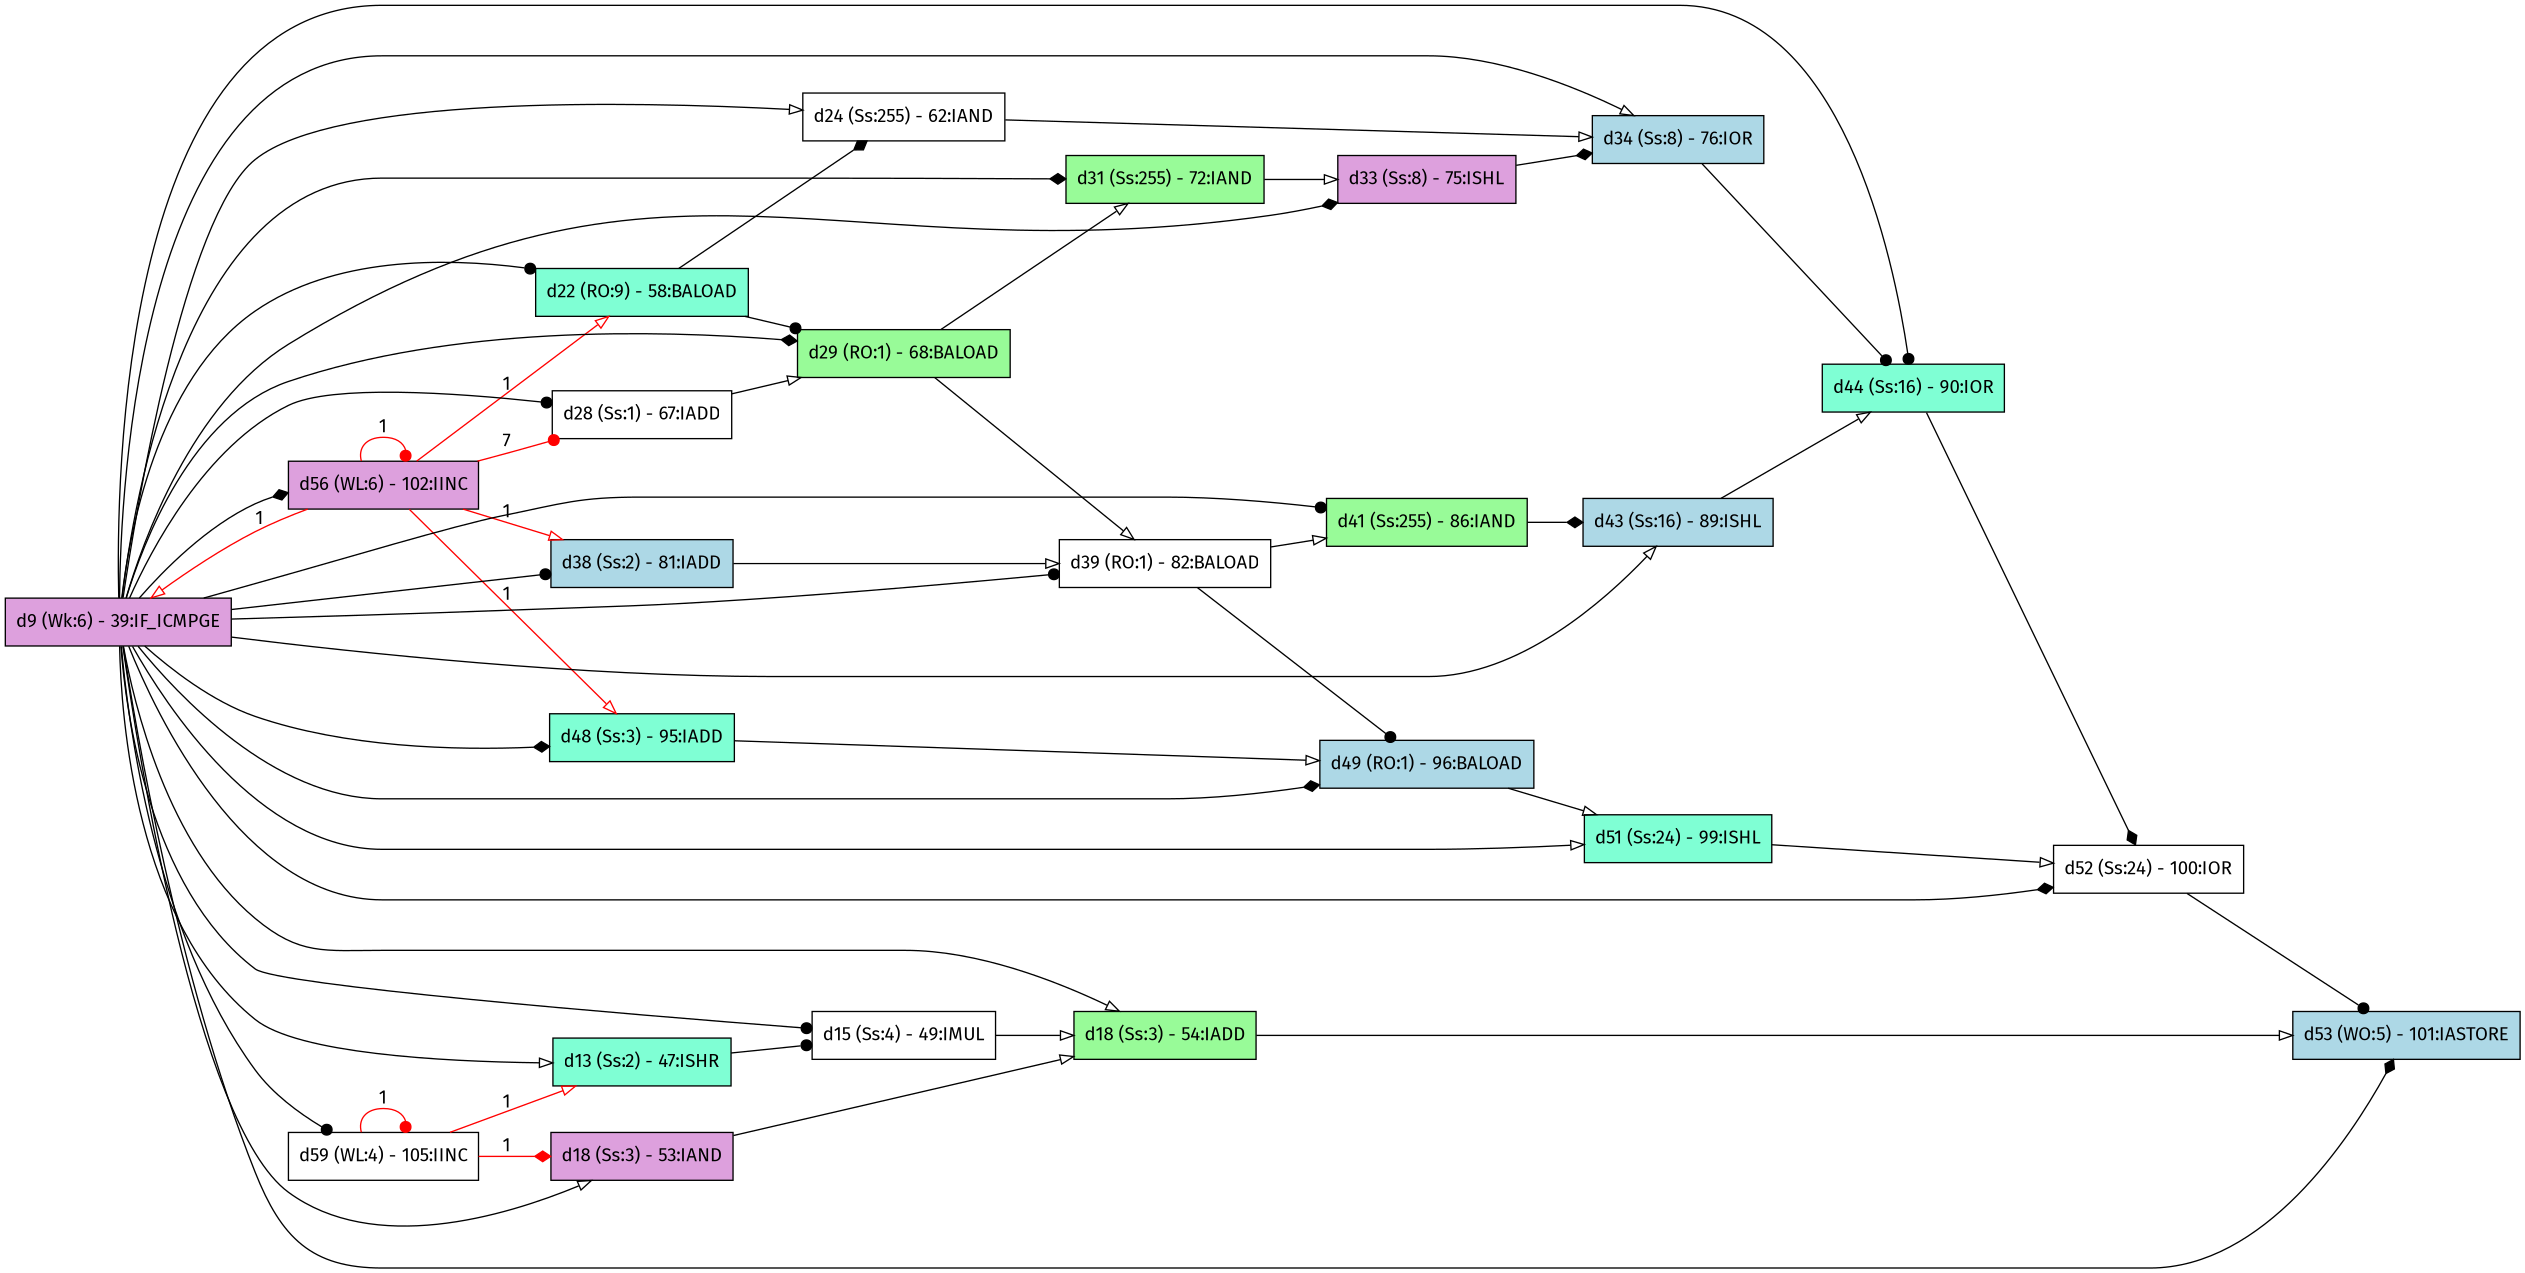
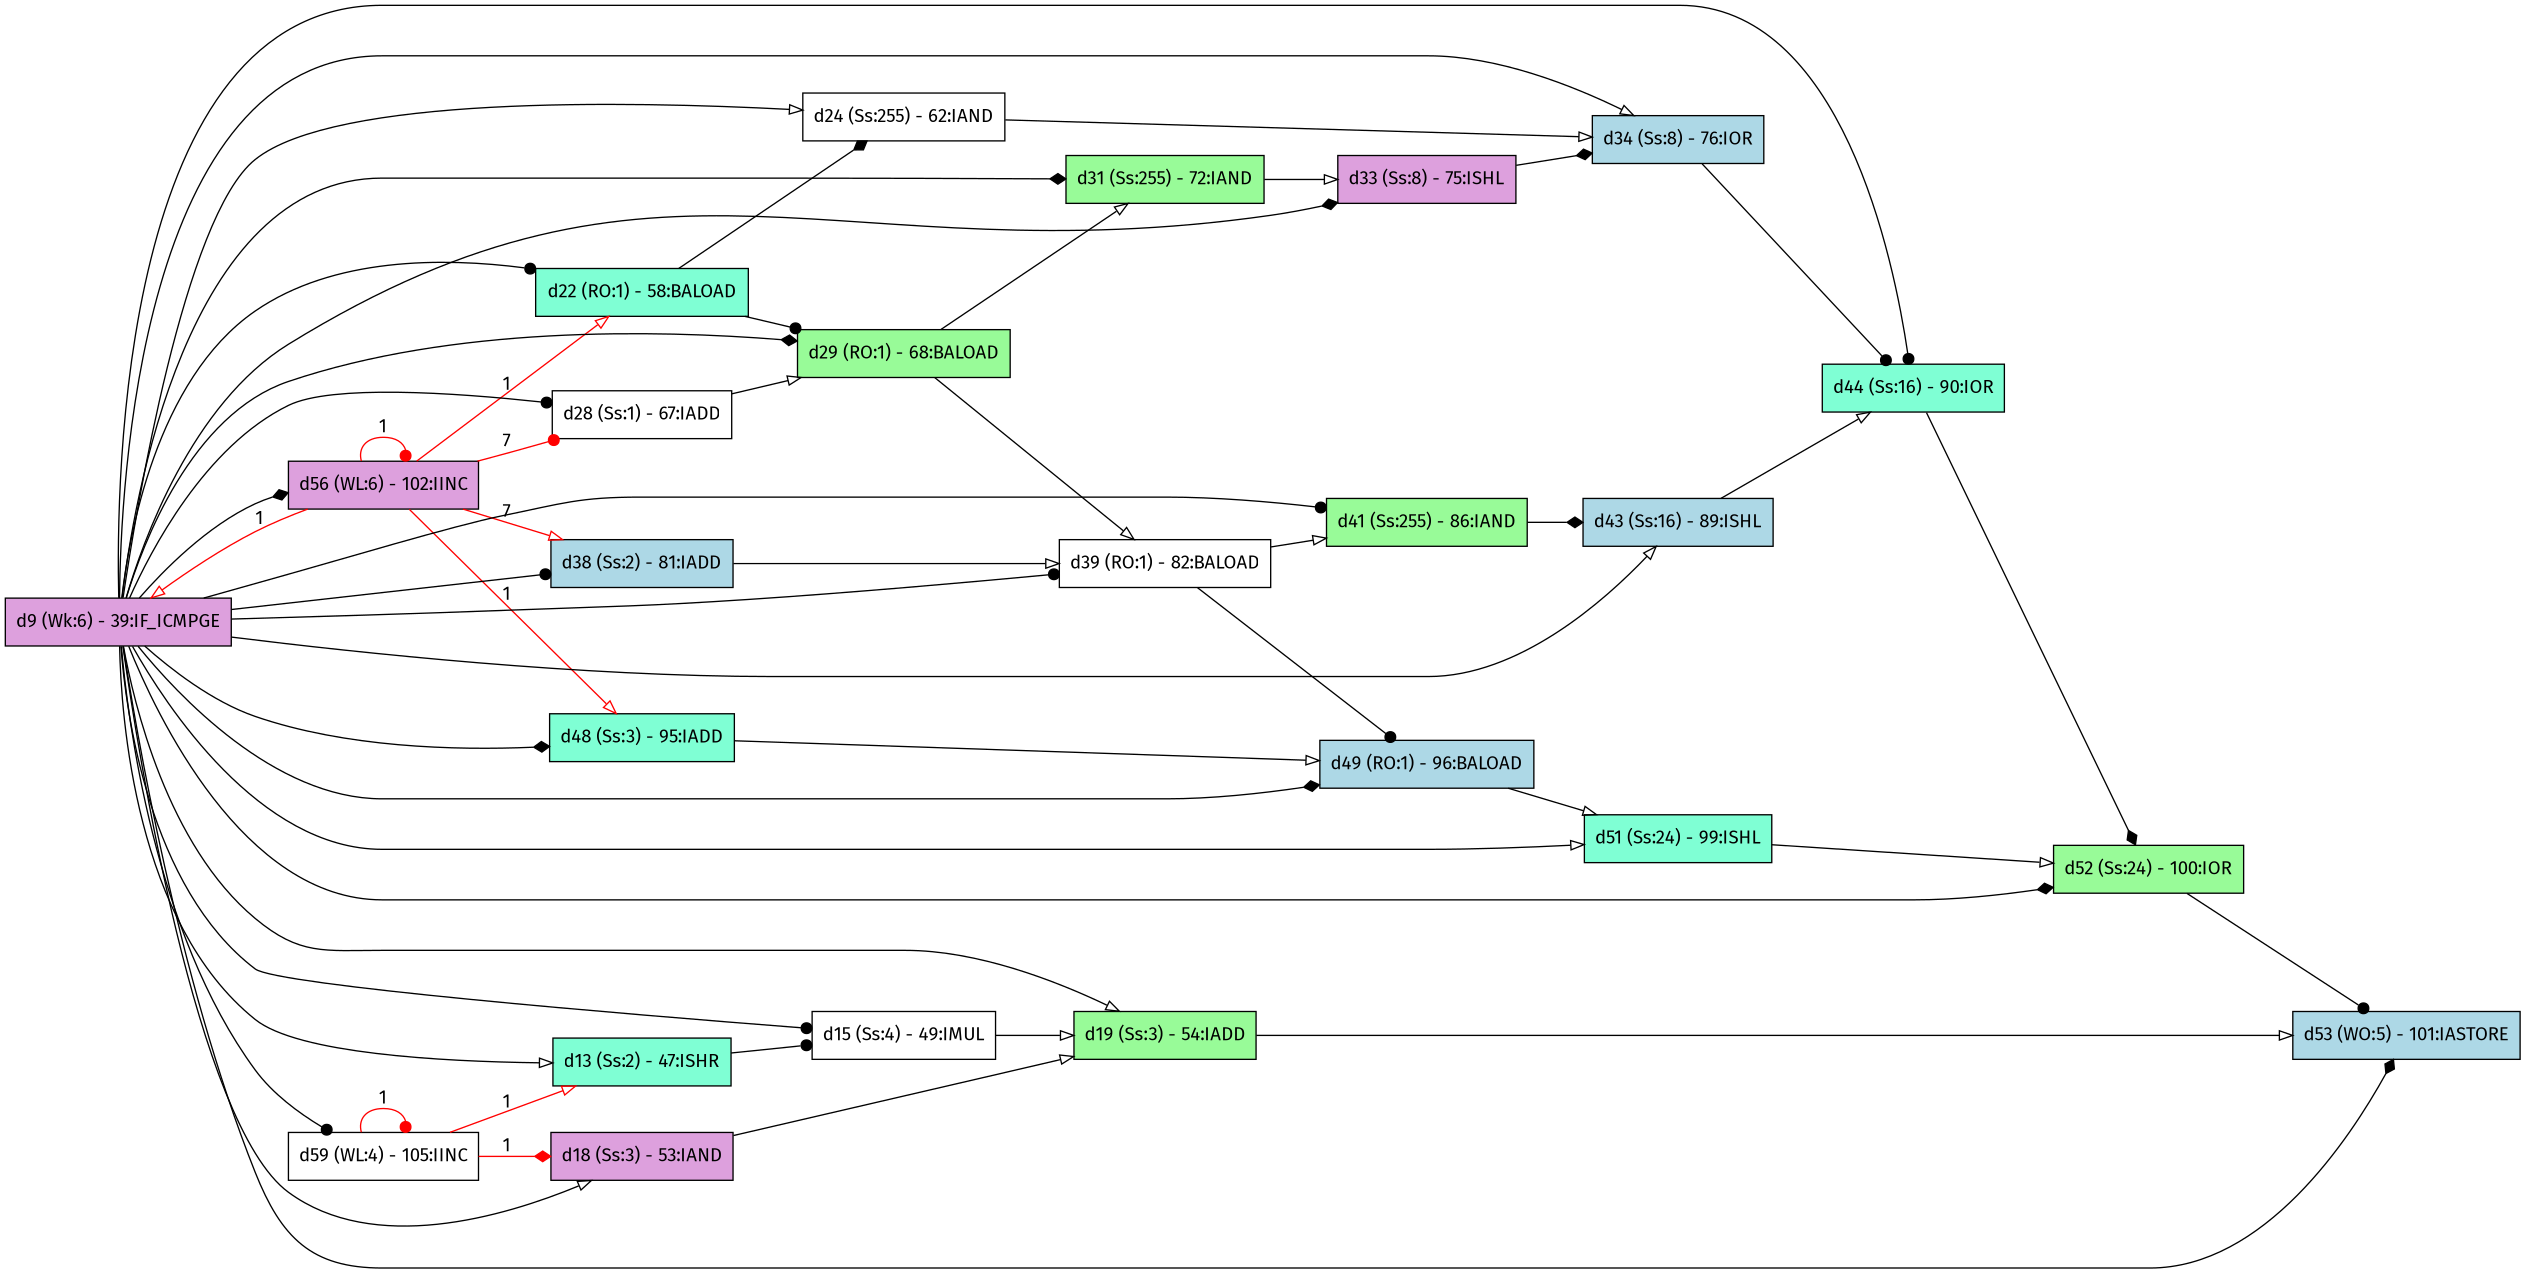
  digraph {
    fontname="Fira Sans"
    rankdir=LR
    node [fillcolor=aquamarine fontname="Fira Sans" shape=box style=filled]
    edge [arrowhead=onormal fontname="Fira Sans"]
    n1 [label="d51 (Ss:24) - 99:ISHL"]
-   n2 [fillcolor=white label="d52 (Ss:24) - 100:IOR"]
+   n2 [fillcolor=palegreen label="d52 (Ss:24) - 100:IOR"]
    n3 [fillcolor=lightblue label="d53 (WO:5) - 101:IASTORE"]
    n4 [fillcolor=palegreen label="d29 (RO:1) - 68:BALOAD"]
    n5 [fillcolor=palegreen label="d31 (Ss:255) - 72:IAND"]
    n6 [fillcolor=white label="d39 (RO:1) - 82:BALOAD"]
    n7 [fillcolor=plum label="d33 (Ss:8) - 75:ISHL"]
    n8 [fillcolor=lightblue label="d49 (RO:1) - 96:BALOAD"]
    n9 [fillcolor=palegreen label="d41 (Ss:255) - 86:IAND"]
    n10 [fillcolor=lightblue label="d34 (Ss:8) - 76:IOR"]
    n11 [fillcolor=lightblue label="d43 (Ss:16) - 89:ISHL"]
    n12 [label="d44 (Ss:16) - 90:IOR"]
    n13 [label="d13 (Ss:2) - 47:ISHR"]
    n14 [fillcolor=white label="d15 (Ss:4) - 49:IMUL"]
-   n15 [fillcolor=palegreen label="d18 (Ss:3) - 54:IADD"]
+   n15 [fillcolor=palegreen label="d19 (Ss:3) - 54:IADD"]
    n16 [fillcolor=white label="d28 (Ss:1) - 67:IADD"]
    n17 [fillcolor=plum label="d18 (Ss:3) - 53:IAND"]
    n18 [fillcolor=white label="d59 (WL:4) - 105:IINC"]
    n19 [fillcolor=lightblue label="d38 (Ss:2) - 81:IADD"]
    n20 [label="d48 (Ss:3) - 95:IADD"]
    n21 [fillcolor=white label="d24 (Ss:255) - 62:IAND"]
    n22 [fillcolor=plum label="d56 (WL:6) - 102:IINC"]
    n23 [fillcolor=plum label="d9 (Wk:6) - 39:IF_ICMPGE"]
-   n24 [label="d22 (RO:9) - 58:BALOAD"]
+   n24 [label="d22 (RO:1) - 58:BALOAD"]
    n1 -> n2
    n2 -> n3 [arrowhead=dot]
    n4 -> n5
    n4 -> n6
    n5 -> n7
    n6 -> n8 [arrowhead=dot]
    n6 -> n9
    n7 -> n10 [arrowhead=diamond]
    n8 -> n1
    n9 -> n11 [arrowhead=diamond]
    n10 -> n12 [arrowhead=dot]
    n11 -> n12
    n12 -> n2 [arrowhead=diamond]
    n13 -> n14 [arrowhead=dot]
    n14 -> n15
    n15 -> n3
    n16 -> n4
    n17 -> n15
    n18 -> n13 [color=red label=1]
    n18 -> n17 [arrowhead=diamond color=red label=1]
    n18 -> n18 [arrowhead=dot color=red label=1]
    n19 -> n6
    n20 -> n8
    n21 -> n10
    n22 -> n16 [arrowhead=dot color=red label=7]
-   n22 -> n19 [color=red label=1]
+   n22 -> n19 [color=red label=7]
    n22 -> n20 [color=red label=1]
    n22 -> n22 [arrowhead=dot color=red label=1]
    n22 -> n23 [color=red label=1]
    n22 -> n24 [color=red label=1]
    n23 -> n1
    n23 -> n2 [arrowhead=diamond]
    n23 -> n3 [arrowhead=diamond]
    n23 -> n4 [arrowhead=diamond]
    n23 -> n5 [arrowhead=diamond]
    n23 -> n6 [arrowhead=dot]
    n23 -> n7 [arrowhead=diamond]
    n23 -> n8 [arrowhead=diamond]
    n23 -> n9 [arrowhead=dot]
    n23 -> n10
    n23 -> n11
    n23 -> n12 [arrowhead=dot]
    n23 -> n13
    n23 -> n14 [arrowhead=dot]
    n23 -> n15
    n23 -> n16 [arrowhead=dot]
    n23 -> n17
    n23 -> n18 [arrowhead=dot]
    n23 -> n19 [arrowhead=dot]
    n23 -> n20 [arrowhead=diamond]
    n23 -> n21
    n23 -> n22 [arrowhead=diamond]
    n23 -> n24 [arrowhead=dot]
    n24 -> n4 [arrowhead=dot]
    n24 -> n21 [arrowhead=diamond]
  }
